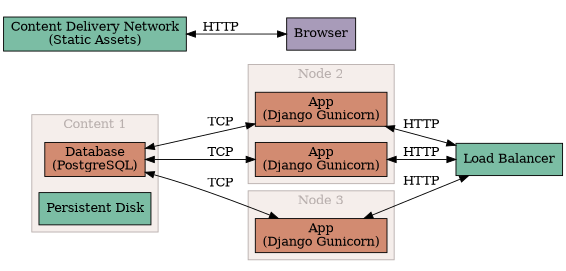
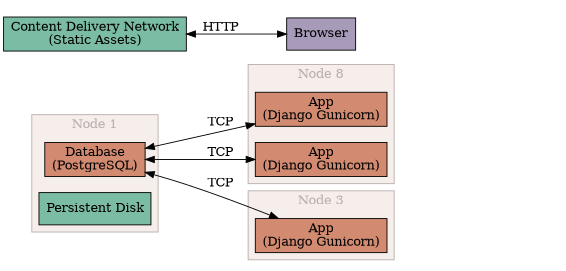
  digraph {
    rankdir=LR
    node [fillcolor="#d28b71" shape=box style=filled]
    edge [dir=both]
    n1 [label="Database\n(PostgreSQL)"]
    n2 [fillcolor="#7bbda4" label="Persistent Disk"]
    n3 [fillcolor="#a89bb9" label=Browser]
    n4 [label="App\n(Django Gunicorn)"]
    n5 [label="App\n(Django Gunicorn)"]
    n6 [label="App\n(Django Gunicorn)"]
-   n7 [fillcolor="#7bbda4" label="Load Balancer"]
    n8 [fillcolor="#7bbda4" label="Content Delivery Network\n(Static Assets)"]
    subgraph cluster_1 {
      bgcolor="#f5eeeb"
      color="#b8afad"
      fontcolor="#b8afad"
-     label="Content 1"
+     label="Node 1"
      n1
      n2
    }
    subgraph cluster_2 {
      style=invis
      n3
    }
    subgraph cluster_3 {
      bgcolor="#f5eeeb"
      color="#b8afad"
      fontcolor="#b8afad"
-     label="Node 2"
+     label="Node 8"
      n4
      n5
    }
    subgraph cluster_4 {
      bgcolor="#f5eeeb"
      color="#b8afad"
      fontcolor="#b8afad"
      label="Node 3"
      n6
    }
    n1 -> n4 [label=TCP]
    n1 -> n5 [label=TCP]
    n1 -> n6 [label=TCP]
-   n4 -> n7 [label=HTTP]
-   n5 -> n7 [label=HTTP]
-   n6 -> n7 [label=HTTP]
    n8 -> n3 [label=HTTP]
  }
